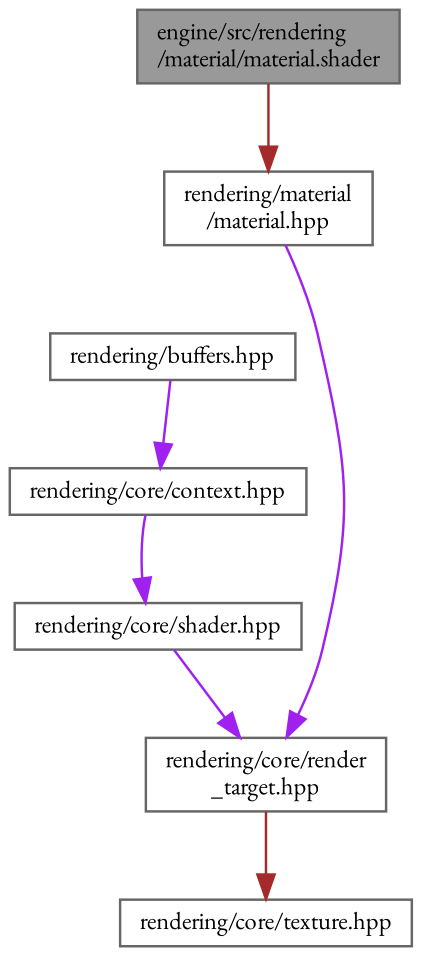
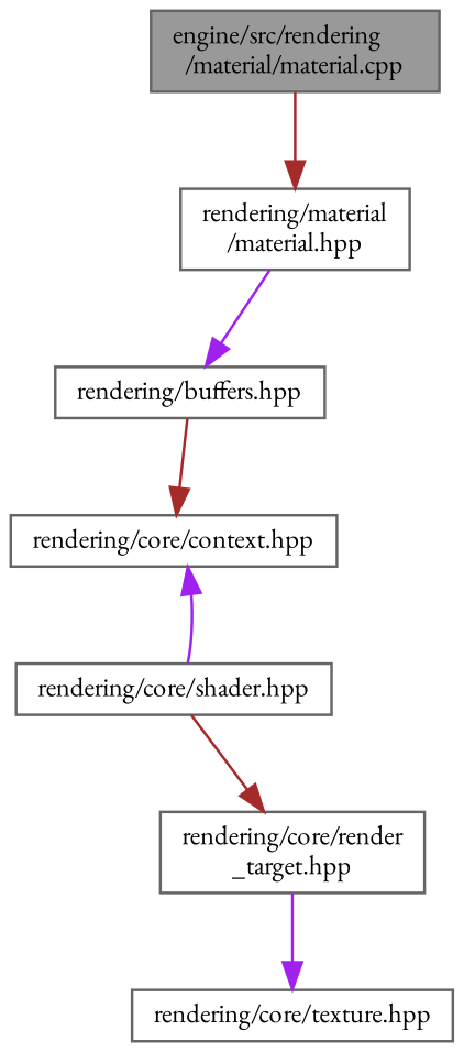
  digraph {
    fontname="EB Garamond"
    node [color=grey40 fillcolor=white fontname="EB Garamond" fontsize=10 shape=box style=filled]
    edge [color=purple fontname="EB Garamond" fontsize=10 labelfontname=Helvetica labelfontsize=10 style=solid]
-   n1 [color=gray40 fillcolor=grey60 fontcolor=black height=0.2 label="engine/src/rendering\l/material/material.shader" width=0.4]
+   n1 [color=gray40 fillcolor=grey60 fontcolor=black height=0.2 label="engine/src/rendering\l/material/material.cpp" width=0.4]
    n2 [height=0.2 label="rendering/material\l/material.hpp" width=0.4]
    n3 [height=0.2 label="rendering/buffers.hpp" width=0.4]
    n4 [height=0.2 label="rendering/core/context.hpp" width=0.4]
    n5 [height=0.2 label="rendering/core/shader.hpp" width=0.4]
    n6 [height=0.2 label="rendering/core/render\l_target.hpp" width=0.4]
    n7 [height=0.2 label="rendering/core/texture.hpp" width=0.4]
    n1 -> n2 [color=brown]
-   n2 -> n6
-   n3 -> n4
-   n4 -> n5
-   n5 -> n6
-   n6 -> n7 [color=brown]
+   n2 -> n3
+   n3 -> n4 [color=brown]
+   n5 -> n4
+   n5 -> n6 [color=brown]
+   n6 -> n7
  }
